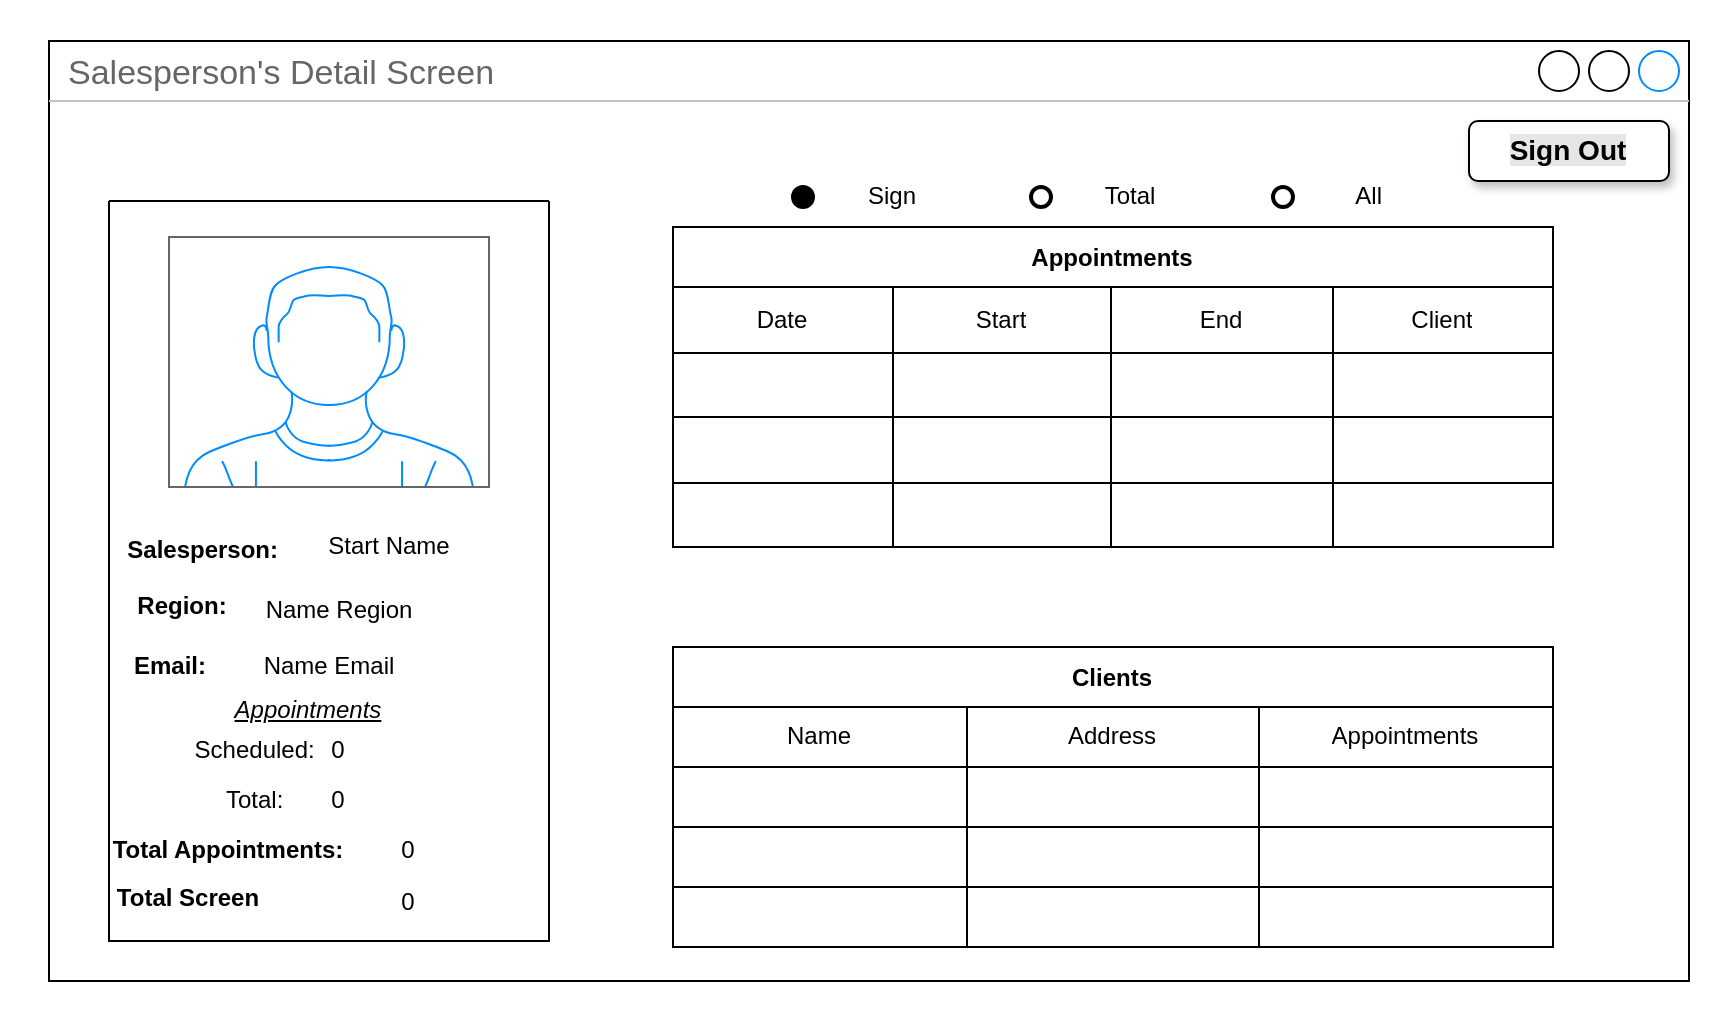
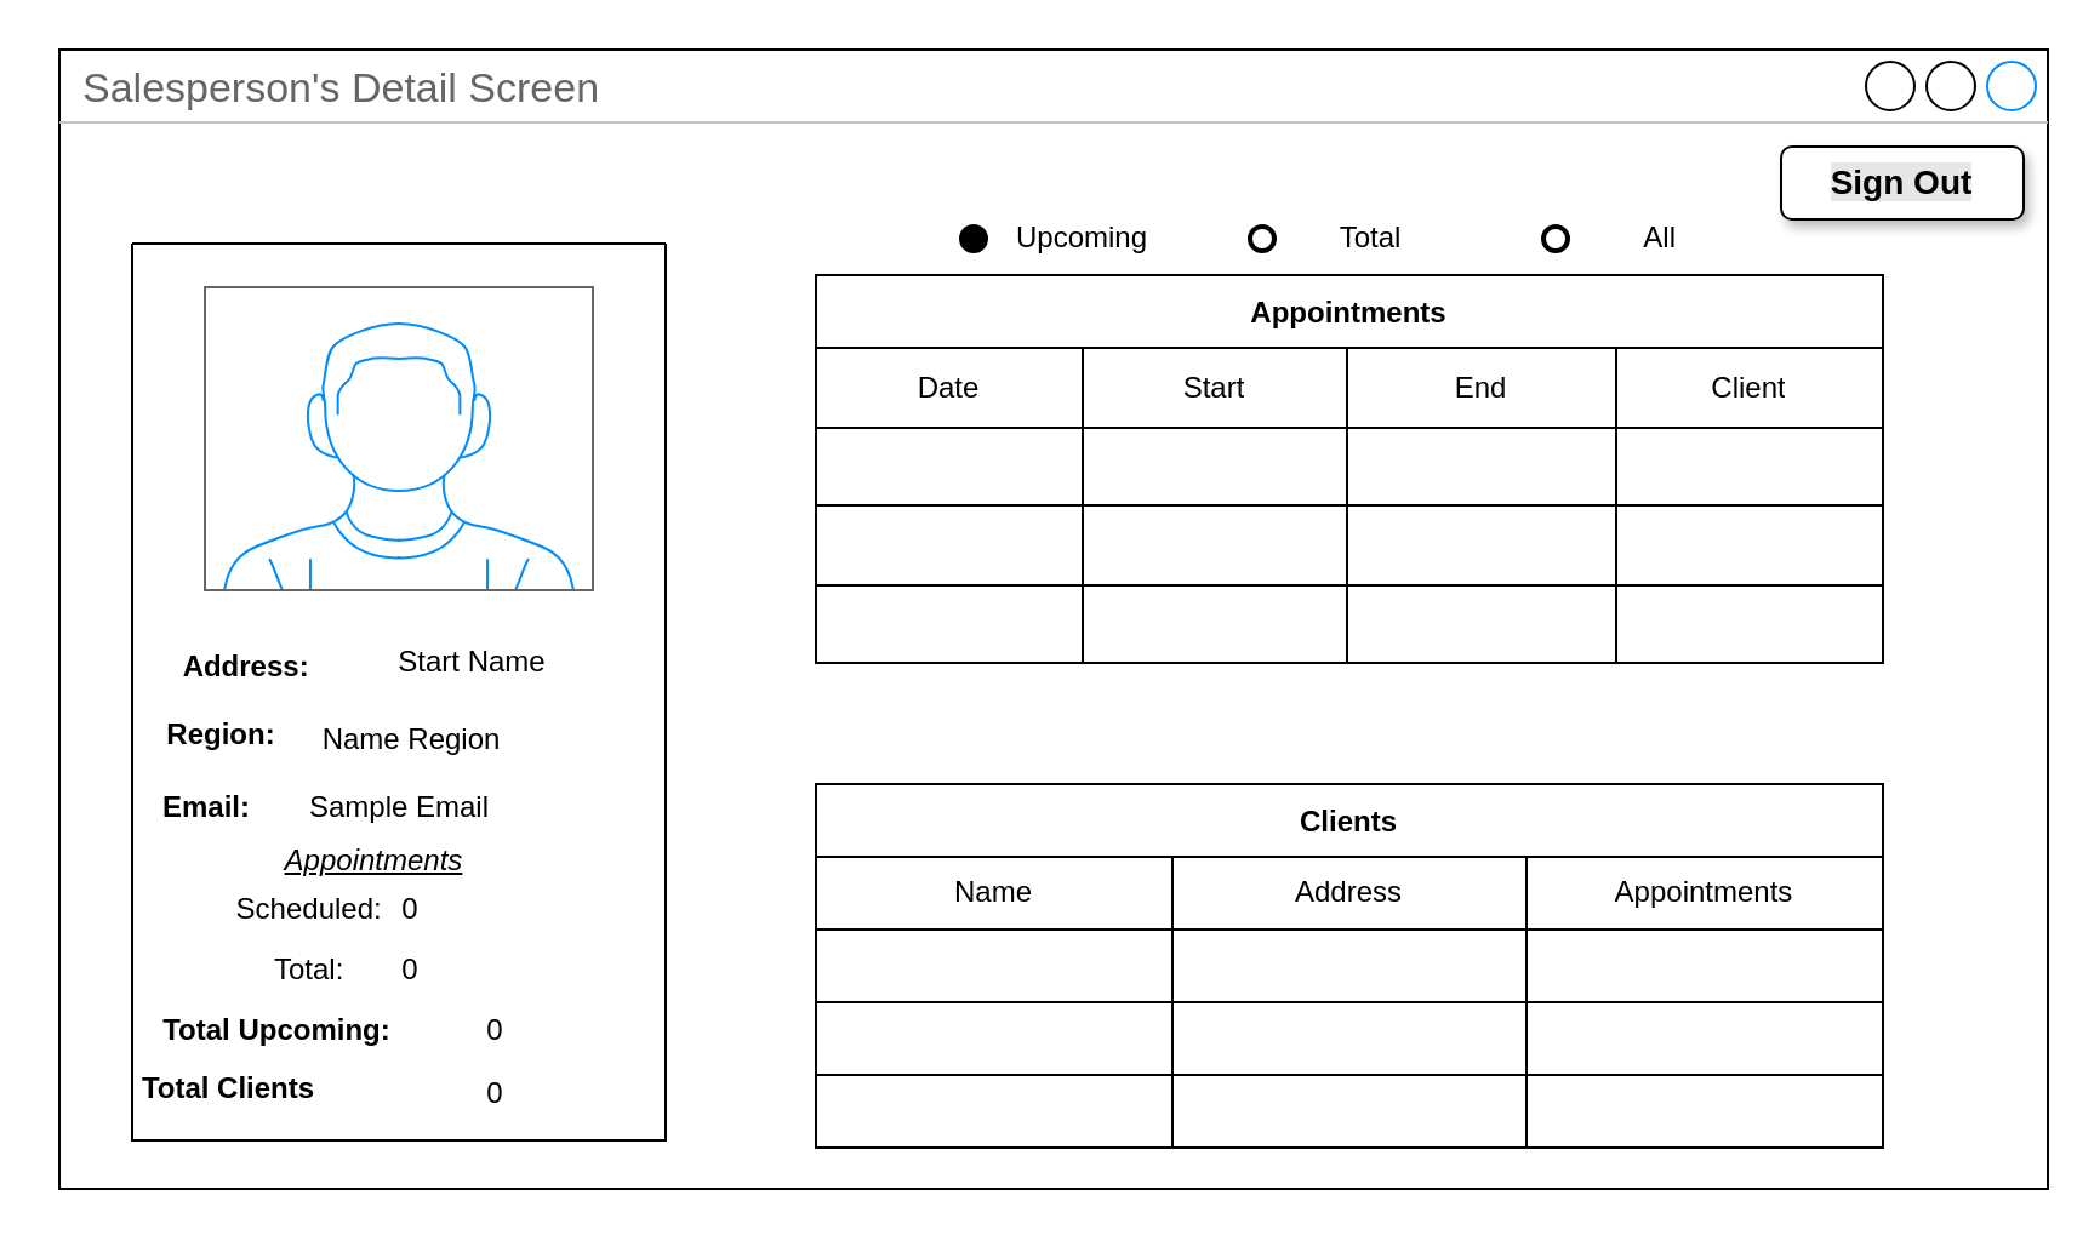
  <mxCell id="0" />
  <mxCell id="1" parent="0" />
  <mxCell id="2" value="Salesperson's Detail Screen" style="strokeWidth=1;shadow=0;dashed=0;align=center;html=1;shape=mxgraph.mockup.containers.window;align=left;verticalAlign=top;spacingLeft=8;strokeColor2=#008cff;strokeColor3=#c4c4c4;fontColor=#666666;mainText=;fontSize=17;labelBackgroundColor=none;" parent="1" vertex="1"><mxGeometry x="24" y="20" width="820" height="470" as="geometry" /></mxCell>
  <mxCell id="3" value="" style="verticalLabelPosition=bottom;shadow=0;dashed=0;align=center;html=1;verticalAlign=top;strokeWidth=1;shape=mxgraph.mockup.containers.userMale;strokeColor=#666666;strokeColor2=#008cff;" parent="1" vertex="1"><mxGeometry x="84" y="118" width="160" height="125" as="geometry" /></mxCell>
  <mxCell id="4" value="" style="swimlane;startSize=0;" parent="1" vertex="1"><mxGeometry x="54" y="100" width="220" height="370" as="geometry" /></mxCell>
- <mxCell id="5" value="&lt;b&gt;Salesperson:&amp;nbsp;&lt;/b&gt;" style="text;strokeColor=none;align=center;fillColor=none;html=1;verticalAlign=middle;whiteSpace=wrap;rounded=0;movable=1;resizable=1;rotatable=1;deletable=1;editable=1;connectable=1;" parent="4" vertex="1"><mxGeometry x="-16" y="159.5" width="130" height="30" as="geometry" /></mxCell>
+ <mxCell id="5" value="&lt;b&gt;Address:&amp;nbsp;&lt;/b&gt;" style="text;strokeColor=none;align=center;fillColor=none;html=1;verticalAlign=middle;whiteSpace=wrap;rounded=0;movable=1;resizable=1;rotatable=1;deletable=1;editable=1;connectable=1;" parent="4" vertex="1"><mxGeometry x="-16" y="159.5" width="130" height="30" as="geometry" /></mxCell>
  <mxCell id="6" value="&lt;b&gt;Email:&lt;/b&gt;" style="text;strokeColor=none;align=center;fillColor=none;html=1;verticalAlign=middle;whiteSpace=wrap;rounded=0;movable=1;resizable=1;rotatable=1;deletable=1;editable=1;connectable=1;" parent="4" vertex="1"><mxGeometry x="-34" y="217.5" width="130" height="30" as="geometry" /></mxCell>
- <mxCell id="7" value="&lt;b&gt;Total Appointments:&lt;/b&gt;" style="text;strokeColor=none;align=center;fillColor=none;html=1;verticalAlign=middle;whiteSpace=wrap;rounded=0;" parent="4" vertex="1"><mxGeometry y="310" width="120" height="30" as="geometry" /></mxCell>
+ <mxCell id="7" value="&lt;b&gt;Total Upcoming:&lt;/b&gt;" style="text;strokeColor=none;align=center;fillColor=none;html=1;verticalAlign=middle;whiteSpace=wrap;rounded=0;" parent="4" vertex="1"><mxGeometry y="310" width="120" height="30" as="geometry" /></mxCell>
  <mxCell id="8" value="Scheduled:&amp;nbsp;" style="text;strokeColor=none;align=center;fillColor=none;html=1;verticalAlign=middle;whiteSpace=wrap;rounded=0;" parent="4" vertex="1"><mxGeometry x="-20" y="260" width="190" height="30" as="geometry" /></mxCell>
  <mxCell id="9" value="Total:&amp;nbsp;" style="text;strokeColor=none;align=center;fillColor=none;html=1;verticalAlign=middle;whiteSpace=wrap;rounded=0;" parent="4" vertex="1"><mxGeometry x="-5" y="285" width="160" height="30" as="geometry" /></mxCell>
  <mxCell id="10" value="0" style="text;strokeColor=none;align=center;fillColor=none;html=1;verticalAlign=middle;whiteSpace=wrap;rounded=0;" parent="4" vertex="1"><mxGeometry x="85" y="260" width="60" height="30" as="geometry" /></mxCell>
  <mxCell id="11" value="0" style="text;strokeColor=none;align=center;fillColor=none;html=1;verticalAlign=middle;whiteSpace=wrap;rounded=0;" parent="4" vertex="1"><mxGeometry x="85" y="285" width="60" height="30" as="geometry" /></mxCell>
  <mxCell id="12" value="0" style="text;strokeColor=none;align=center;fillColor=none;html=1;verticalAlign=middle;whiteSpace=wrap;rounded=0;" parent="4" vertex="1"><mxGeometry x="120" y="310" width="60" height="30" as="geometry" /></mxCell>
  <mxCell id="13" value="&lt;b&gt;Region:&lt;/b&gt;" style="text;strokeColor=none;align=center;fillColor=none;html=1;verticalAlign=middle;whiteSpace=wrap;rounded=0;movable=1;resizable=1;rotatable=1;deletable=1;editable=1;connectable=1;" parent="4" vertex="1"><mxGeometry x="-28" y="187.5" width="130" height="30" as="geometry" /></mxCell>
  <mxCell id="14" value="Start Name" style="text;html=1;align=center;verticalAlign=middle;resizable=0;points=[];autosize=1;strokeColor=none;fillColor=none;" parent="4" vertex="1"><mxGeometry x="90" y="157.5" width="100" height="30" as="geometry" /></mxCell>
- <mxCell id="15" value="Name Email" style="text;html=1;align=center;verticalAlign=middle;resizable=0;points=[];autosize=1;strokeColor=none;fillColor=none;" parent="4" vertex="1"><mxGeometry x="60" y="217.5" width="100" height="30" as="geometry" /></mxCell>
+ <mxCell id="15" value="Sample Email" style="text;html=1;align=center;verticalAlign=middle;resizable=0;points=[];autosize=1;strokeColor=none;fillColor=none;" parent="4" vertex="1"><mxGeometry x="60" y="217.5" width="100" height="30" as="geometry" /></mxCell>
  <mxCell id="16" value="Name Region" style="text;html=1;align=center;verticalAlign=middle;resizable=0;points=[];autosize=1;strokeColor=none;fillColor=none;" parent="4" vertex="1"><mxGeometry x="60" y="190" width="110" height="30" as="geometry" /></mxCell>
- <mxCell id="17" value="&lt;b&gt;Total Screen&lt;/b&gt;" style="text;strokeColor=none;align=center;fillColor=none;html=1;verticalAlign=middle;whiteSpace=wrap;rounded=0;" parent="4" vertex="1"><mxGeometry y="334" width="80" height="30" as="geometry" /></mxCell>
+ <mxCell id="17" value="&lt;b&gt;Total Clients&lt;/b&gt;" style="text;strokeColor=none;align=center;fillColor=none;html=1;verticalAlign=middle;whiteSpace=wrap;rounded=0;" parent="4" vertex="1"><mxGeometry y="334" width="80" height="30" as="geometry" /></mxCell>
  <mxCell id="18" value="0" style="text;strokeColor=none;align=center;fillColor=none;html=1;verticalAlign=middle;whiteSpace=wrap;rounded=0;" parent="4" vertex="1"><mxGeometry x="120" y="336" width="60" height="30" as="geometry" /></mxCell>
  <mxCell id="19" value="&lt;i&gt;&lt;u&gt;Appointments&lt;/u&gt;&lt;/i&gt;" style="text;strokeColor=none;align=center;fillColor=none;html=1;verticalAlign=middle;whiteSpace=wrap;rounded=0;" parent="4" vertex="1"><mxGeometry x="40" y="240" width="120" height="30" as="geometry" /></mxCell>
  <mxCell id="20" value="Appointments" style="shape=table;startSize=30;container=1;collapsible=0;childLayout=tableLayout;fontStyle=1" parent="1" vertex="1"><mxGeometry x="336" y="113" width="440" height="160" as="geometry" /></mxCell>
  <mxCell id="21" value="" style="shape=tableRow;horizontal=0;startSize=0;swimlaneHead=0;swimlaneBody=0;top=0;left=0;bottom=0;right=0;collapsible=0;dropTarget=0;fillColor=none;points=[[0,0.5],[1,0.5]];portConstraint=eastwest;" parent="20" vertex="1"><mxGeometry y="30" width="440" height="33" as="geometry" /></mxCell>
  <mxCell id="22" value="Date" style="shape=partialRectangle;html=1;whiteSpace=wrap;connectable=0;overflow=hidden;fillColor=none;top=0;left=0;bottom=0;right=0;pointerEvents=1;" parent="21" vertex="1"><mxGeometry width="110" height="33" as="geometry"><mxRectangle width="110" height="33" as="alternateBounds" /></mxGeometry></mxCell>
  <mxCell id="23" value="Start" style="shape=partialRectangle;html=1;whiteSpace=wrap;connectable=0;overflow=hidden;fillColor=none;top=0;left=0;bottom=0;right=0;pointerEvents=1;" parent="21" vertex="1"><mxGeometry x="110" width="109" height="33" as="geometry"><mxRectangle width="109" height="33" as="alternateBounds" /></mxGeometry></mxCell>
  <mxCell id="24" value="End" style="shape=partialRectangle;html=1;whiteSpace=wrap;connectable=0;overflow=hidden;fillColor=none;top=0;left=0;bottom=0;right=0;pointerEvents=1;" parent="21" vertex="1"><mxGeometry x="219" width="111" height="33" as="geometry"><mxRectangle width="111" height="33" as="alternateBounds" /></mxGeometry></mxCell>
  <mxCell id="25" value="Client" style="shape=partialRectangle;html=1;whiteSpace=wrap;connectable=0;overflow=hidden;fillColor=none;top=0;left=0;bottom=0;right=0;pointerEvents=1;" parent="21" vertex="1"><mxGeometry x="330" width="110" height="33" as="geometry"><mxRectangle width="110" height="33" as="alternateBounds" /></mxGeometry></mxCell>
  <mxCell id="26" value="" style="shape=tableRow;horizontal=0;startSize=0;swimlaneHead=0;swimlaneBody=0;top=0;left=0;bottom=0;right=0;collapsible=0;dropTarget=0;fillColor=none;points=[[0,0.5],[1,0.5]];portConstraint=eastwest;" parent="20" vertex="1"><mxGeometry y="63" width="440" height="32" as="geometry" /></mxCell>
  <mxCell id="27" value="" style="shape=partialRectangle;html=1;whiteSpace=wrap;connectable=0;overflow=hidden;fillColor=none;top=0;left=0;bottom=0;right=0;pointerEvents=1;" parent="26" vertex="1"><mxGeometry width="110" height="32" as="geometry"><mxRectangle width="110" height="32" as="alternateBounds" /></mxGeometry></mxCell>
  <mxCell id="28" value="" style="shape=partialRectangle;html=1;whiteSpace=wrap;connectable=0;overflow=hidden;fillColor=none;top=0;left=0;bottom=0;right=0;pointerEvents=1;" parent="26" vertex="1"><mxGeometry x="110" width="109" height="32" as="geometry"><mxRectangle width="109" height="32" as="alternateBounds" /></mxGeometry></mxCell>
  <mxCell id="29" value="" style="shape=partialRectangle;html=1;whiteSpace=wrap;connectable=0;overflow=hidden;fillColor=none;top=0;left=0;bottom=0;right=0;pointerEvents=1;" parent="26" vertex="1"><mxGeometry x="219" width="111" height="32" as="geometry"><mxRectangle width="111" height="32" as="alternateBounds" /></mxGeometry></mxCell>
  <mxCell id="30" value="" style="shape=partialRectangle;html=1;whiteSpace=wrap;connectable=0;overflow=hidden;fillColor=none;top=0;left=0;bottom=0;right=0;pointerEvents=1;" parent="26" vertex="1"><mxGeometry x="330" width="110" height="32" as="geometry"><mxRectangle width="110" height="32" as="alternateBounds" /></mxGeometry></mxCell>
  <mxCell id="31" value="" style="shape=tableRow;horizontal=0;startSize=0;swimlaneHead=0;swimlaneBody=0;top=0;left=0;bottom=0;right=0;collapsible=0;dropTarget=0;fillColor=none;points=[[0,0.5],[1,0.5]];portConstraint=eastwest;" parent="20" vertex="1"><mxGeometry y="95" width="440" height="33" as="geometry" /></mxCell>
  <mxCell id="32" value="" style="shape=partialRectangle;html=1;whiteSpace=wrap;connectable=0;overflow=hidden;fillColor=none;top=0;left=0;bottom=0;right=0;pointerEvents=1;" parent="31" vertex="1"><mxGeometry width="110" height="33" as="geometry"><mxRectangle width="110" height="33" as="alternateBounds" /></mxGeometry></mxCell>
  <mxCell id="33" value="" style="shape=partialRectangle;html=1;whiteSpace=wrap;connectable=0;overflow=hidden;fillColor=none;top=0;left=0;bottom=0;right=0;pointerEvents=1;" parent="31" vertex="1"><mxGeometry x="110" width="109" height="33" as="geometry"><mxRectangle width="109" height="33" as="alternateBounds" /></mxGeometry></mxCell>
  <mxCell id="34" value="" style="shape=partialRectangle;html=1;whiteSpace=wrap;connectable=0;overflow=hidden;fillColor=none;top=0;left=0;bottom=0;right=0;pointerEvents=1;" parent="31" vertex="1"><mxGeometry x="219" width="111" height="33" as="geometry"><mxRectangle width="111" height="33" as="alternateBounds" /></mxGeometry></mxCell>
  <mxCell id="35" value="" style="shape=partialRectangle;html=1;whiteSpace=wrap;connectable=0;overflow=hidden;fillColor=none;top=0;left=0;bottom=0;right=0;pointerEvents=1;" parent="31" vertex="1"><mxGeometry x="330" width="110" height="33" as="geometry"><mxRectangle width="110" height="33" as="alternateBounds" /></mxGeometry></mxCell>
  <mxCell id="36" style="shape=tableRow;horizontal=0;startSize=0;swimlaneHead=0;swimlaneBody=0;top=0;left=0;bottom=0;right=0;collapsible=0;dropTarget=0;fillColor=none;points=[[0,0.5],[1,0.5]];portConstraint=eastwest;" parent="20" vertex="1"><mxGeometry y="128" width="440" height="32" as="geometry" /></mxCell>
  <mxCell id="37" style="shape=partialRectangle;html=1;whiteSpace=wrap;connectable=0;overflow=hidden;fillColor=none;top=0;left=0;bottom=0;right=0;pointerEvents=1;" parent="36" vertex="1"><mxGeometry width="110" height="32" as="geometry"><mxRectangle width="110" height="32" as="alternateBounds" /></mxGeometry></mxCell>
  <mxCell id="38" style="shape=partialRectangle;html=1;whiteSpace=wrap;connectable=0;overflow=hidden;fillColor=none;top=0;left=0;bottom=0;right=0;pointerEvents=1;" parent="36" vertex="1"><mxGeometry x="110" width="109" height="32" as="geometry"><mxRectangle width="109" height="32" as="alternateBounds" /></mxGeometry></mxCell>
  <mxCell id="39" style="shape=partialRectangle;html=1;whiteSpace=wrap;connectable=0;overflow=hidden;fillColor=none;top=0;left=0;bottom=0;right=0;pointerEvents=1;" parent="36" vertex="1"><mxGeometry x="219" width="111" height="32" as="geometry"><mxRectangle width="111" height="32" as="alternateBounds" /></mxGeometry></mxCell>
  <mxCell id="40" style="shape=partialRectangle;html=1;whiteSpace=wrap;connectable=0;overflow=hidden;fillColor=none;top=0;left=0;bottom=0;right=0;pointerEvents=1;" parent="36" vertex="1"><mxGeometry x="330" width="110" height="32" as="geometry"><mxRectangle width="110" height="32" as="alternateBounds" /></mxGeometry></mxCell>
  <mxCell id="41" value="Clients" style="shape=table;startSize=30;container=1;collapsible=0;childLayout=tableLayout;fontStyle=1" parent="1" vertex="1"><mxGeometry x="336" y="323" width="440" height="150" as="geometry" /></mxCell>
  <mxCell id="42" value="" style="shape=tableRow;horizontal=0;startSize=0;swimlaneHead=0;swimlaneBody=0;top=0;left=0;bottom=0;right=0;collapsible=0;dropTarget=0;fillColor=none;points=[[0,0.5],[1,0.5]];portConstraint=eastwest;" parent="41" vertex="1"><mxGeometry y="30" width="440" height="30" as="geometry" /></mxCell>
  <mxCell id="43" value="Name" style="shape=partialRectangle;html=1;whiteSpace=wrap;connectable=0;overflow=hidden;fillColor=none;top=0;left=0;bottom=0;right=0;pointerEvents=1;" parent="42" vertex="1"><mxGeometry width="147" height="30" as="geometry"><mxRectangle width="147" height="30" as="alternateBounds" /></mxGeometry></mxCell>
  <mxCell id="44" value="Address" style="shape=partialRectangle;html=1;whiteSpace=wrap;connectable=0;overflow=hidden;fillColor=none;top=0;left=0;bottom=0;right=0;pointerEvents=1;" parent="42" vertex="1"><mxGeometry x="147" width="146" height="30" as="geometry"><mxRectangle width="146" height="30" as="alternateBounds" /></mxGeometry></mxCell>
  <mxCell id="45" value="Appointments" style="shape=partialRectangle;html=1;whiteSpace=wrap;connectable=0;overflow=hidden;fillColor=none;top=0;left=0;bottom=0;right=0;pointerEvents=1;" parent="42" vertex="1"><mxGeometry x="293" width="147" height="30" as="geometry"><mxRectangle width="147" height="30" as="alternateBounds" /></mxGeometry></mxCell>
  <mxCell id="46" value="" style="shape=tableRow;horizontal=0;startSize=0;swimlaneHead=0;swimlaneBody=0;top=0;left=0;bottom=0;right=0;collapsible=0;dropTarget=0;fillColor=none;points=[[0,0.5],[1,0.5]];portConstraint=eastwest;" parent="41" vertex="1"><mxGeometry y="60" width="440" height="30" as="geometry" /></mxCell>
  <mxCell id="47" value="" style="shape=partialRectangle;html=1;whiteSpace=wrap;connectable=0;overflow=hidden;fillColor=none;top=0;left=0;bottom=0;right=0;pointerEvents=1;" parent="46" vertex="1"><mxGeometry width="147" height="30" as="geometry"><mxRectangle width="147" height="30" as="alternateBounds" /></mxGeometry></mxCell>
  <mxCell id="48" value="" style="shape=partialRectangle;html=1;whiteSpace=wrap;connectable=0;overflow=hidden;fillColor=none;top=0;left=0;bottom=0;right=0;pointerEvents=1;" parent="46" vertex="1"><mxGeometry x="147" width="146" height="30" as="geometry"><mxRectangle width="146" height="30" as="alternateBounds" /></mxGeometry></mxCell>
  <mxCell id="49" value="" style="shape=partialRectangle;html=1;whiteSpace=wrap;connectable=0;overflow=hidden;fillColor=none;top=0;left=0;bottom=0;right=0;pointerEvents=1;" parent="46" vertex="1"><mxGeometry x="293" width="147" height="30" as="geometry"><mxRectangle width="147" height="30" as="alternateBounds" /></mxGeometry></mxCell>
  <mxCell id="50" value="" style="shape=tableRow;horizontal=0;startSize=0;swimlaneHead=0;swimlaneBody=0;top=0;left=0;bottom=0;right=0;collapsible=0;dropTarget=0;fillColor=none;points=[[0,0.5],[1,0.5]];portConstraint=eastwest;" parent="41" vertex="1"><mxGeometry y="90" width="440" height="30" as="geometry" /></mxCell>
  <mxCell id="51" value="" style="shape=partialRectangle;html=1;whiteSpace=wrap;connectable=0;overflow=hidden;fillColor=none;top=0;left=0;bottom=0;right=0;pointerEvents=1;" parent="50" vertex="1"><mxGeometry width="147" height="30" as="geometry"><mxRectangle width="147" height="30" as="alternateBounds" /></mxGeometry></mxCell>
  <mxCell id="52" value="" style="shape=partialRectangle;html=1;whiteSpace=wrap;connectable=0;overflow=hidden;fillColor=none;top=0;left=0;bottom=0;right=0;pointerEvents=1;" parent="50" vertex="1"><mxGeometry x="147" width="146" height="30" as="geometry"><mxRectangle width="146" height="30" as="alternateBounds" /></mxGeometry></mxCell>
  <mxCell id="53" value="" style="shape=partialRectangle;html=1;whiteSpace=wrap;connectable=0;overflow=hidden;fillColor=none;top=0;left=0;bottom=0;right=0;pointerEvents=1;" parent="50" vertex="1"><mxGeometry x="293" width="147" height="30" as="geometry"><mxRectangle width="147" height="30" as="alternateBounds" /></mxGeometry></mxCell>
  <mxCell id="54" value="" style="shape=tableRow;horizontal=0;startSize=0;swimlaneHead=0;swimlaneBody=0;top=0;left=0;bottom=0;right=0;collapsible=0;dropTarget=0;fillColor=none;points=[[0,0.5],[1,0.5]];portConstraint=eastwest;" parent="41" vertex="1"><mxGeometry y="120" width="440" height="30" as="geometry" /></mxCell>
  <mxCell id="55" value="" style="shape=partialRectangle;html=1;whiteSpace=wrap;connectable=0;overflow=hidden;fillColor=none;top=0;left=0;bottom=0;right=0;pointerEvents=1;" parent="54" vertex="1"><mxGeometry width="147" height="30" as="geometry"><mxRectangle width="147" height="30" as="alternateBounds" /></mxGeometry></mxCell>
  <mxCell id="56" value="" style="shape=partialRectangle;html=1;whiteSpace=wrap;connectable=0;overflow=hidden;fillColor=none;top=0;left=0;bottom=0;right=0;pointerEvents=1;" parent="54" vertex="1"><mxGeometry x="147" width="146" height="30" as="geometry"><mxRectangle width="146" height="30" as="alternateBounds" /></mxGeometry></mxCell>
  <mxCell id="57" value="" style="shape=partialRectangle;html=1;whiteSpace=wrap;connectable=0;overflow=hidden;fillColor=none;top=0;left=0;bottom=0;right=0;pointerEvents=1;" parent="54" vertex="1"><mxGeometry x="293" width="147" height="30" as="geometry"><mxRectangle width="147" height="30" as="alternateBounds" /></mxGeometry></mxCell>
  <mxCell id="58" value="" style="strokeWidth=2;html=1;shape=mxgraph.flowchart.start_2;whiteSpace=wrap;fontSize=10; fill=true;fillColor=#000000;" parent="1" vertex="1"><mxGeometry x="396" y="93" width="10" height="10" as="geometry" /></mxCell>
- <mxCell id="59" value="&lt;font style=&quot;font-size: 12px;&quot;&gt;Sign&lt;/font&gt;" style="text;strokeColor=none;align=center;fillColor=none;html=1;verticalAlign=middle;whiteSpace=wrap;rounded=0;fontSize=10;" parent="1" vertex="1"><mxGeometry x="416" y="93" width="60" height="10" as="geometry" /></mxCell>
+ <mxCell id="59" value="&lt;font style=&quot;font-size: 12px;&quot;&gt;Upcoming&lt;/font&gt;" style="text;strokeColor=none;align=center;fillColor=none;html=1;verticalAlign=middle;whiteSpace=wrap;rounded=0;fontSize=10;" parent="1" vertex="1"><mxGeometry x="416" y="93" width="60" height="10" as="geometry" /></mxCell>
  <mxCell id="60" value="" style="strokeWidth=2;html=1;shape=mxgraph.flowchart.start_2;whiteSpace=wrap;fontSize=10;" parent="1" vertex="1"><mxGeometry x="515" y="93" width="10" height="10" as="geometry" /></mxCell>
  <mxCell id="61" value="&lt;font style=&quot;font-size: 12px;&quot;&gt;Total&lt;/font&gt;" style="text;strokeColor=none;align=center;fillColor=none;html=1;verticalAlign=middle;whiteSpace=wrap;rounded=0;fontSize=10;" parent="1" vertex="1"><mxGeometry x="535" y="93" width="60" height="10" as="geometry" /></mxCell>
  <mxCell id="62" value="" style="strokeWidth=2;html=1;shape=mxgraph.flowchart.start_2;whiteSpace=wrap;fontSize=10;" parent="1" vertex="1"><mxGeometry x="636" y="93" width="10" height="10" as="geometry" /></mxCell>
  <mxCell id="63" value="&lt;font style=&quot;font-size: 12px;&quot;&gt;All&amp;nbsp;&lt;/font&gt;" style="text;strokeColor=none;align=center;fillColor=none;html=1;verticalAlign=middle;whiteSpace=wrap;rounded=0;fontSize=10;" parent="1" vertex="1"><mxGeometry x="656" y="93" width="60" height="10" as="geometry" /></mxCell>
  <mxCell id="64" value="&lt;font color=&quot;#000000&quot; style=&quot;font-size: 14px;&quot;&gt;&lt;span style=&quot;background-color: rgb(230, 230, 230);&quot;&gt;&lt;b style=&quot;&quot;&gt;Sign Out&lt;/b&gt;&lt;/span&gt;&lt;/font&gt;" style="rounded=1;whiteSpace=wrap;html=1;shadow=1;labelBackgroundColor=#FFFFFF;strokeColor=#000000;fontSize=8;fontColor=#66B2FF;fillColor=#ffffff;" vertex="1" parent="1"><mxGeometry x="734" y="60" width="100" height="30" as="geometry" /></mxCell>
